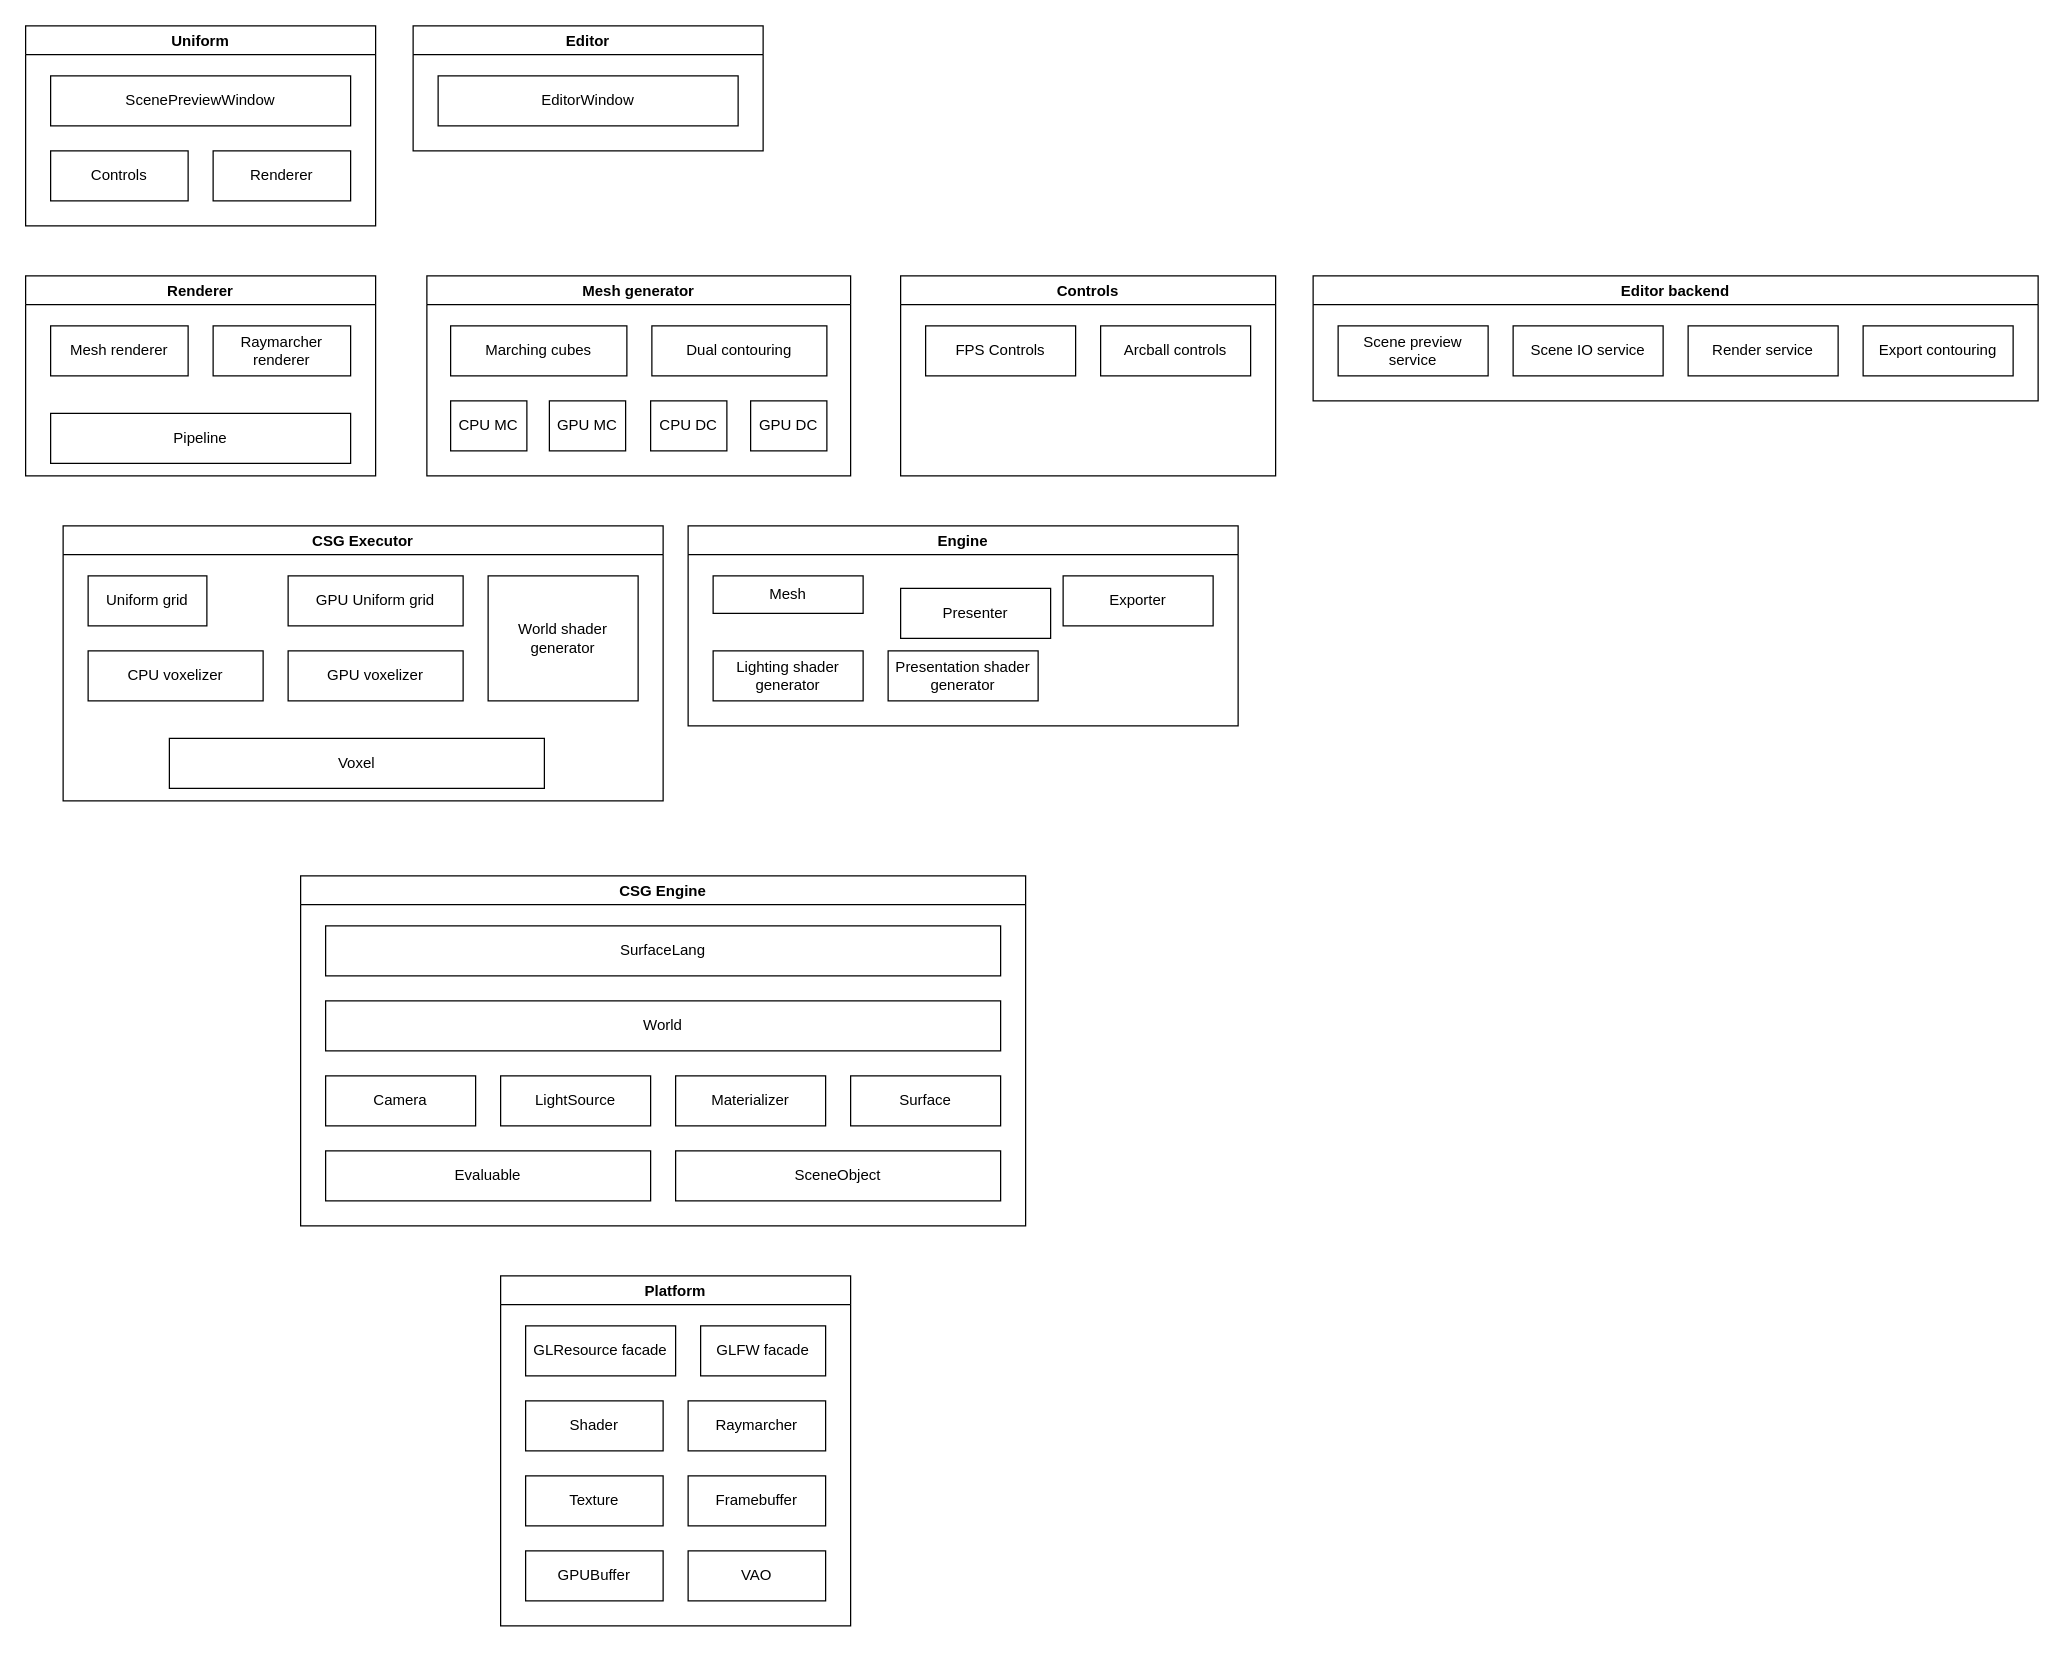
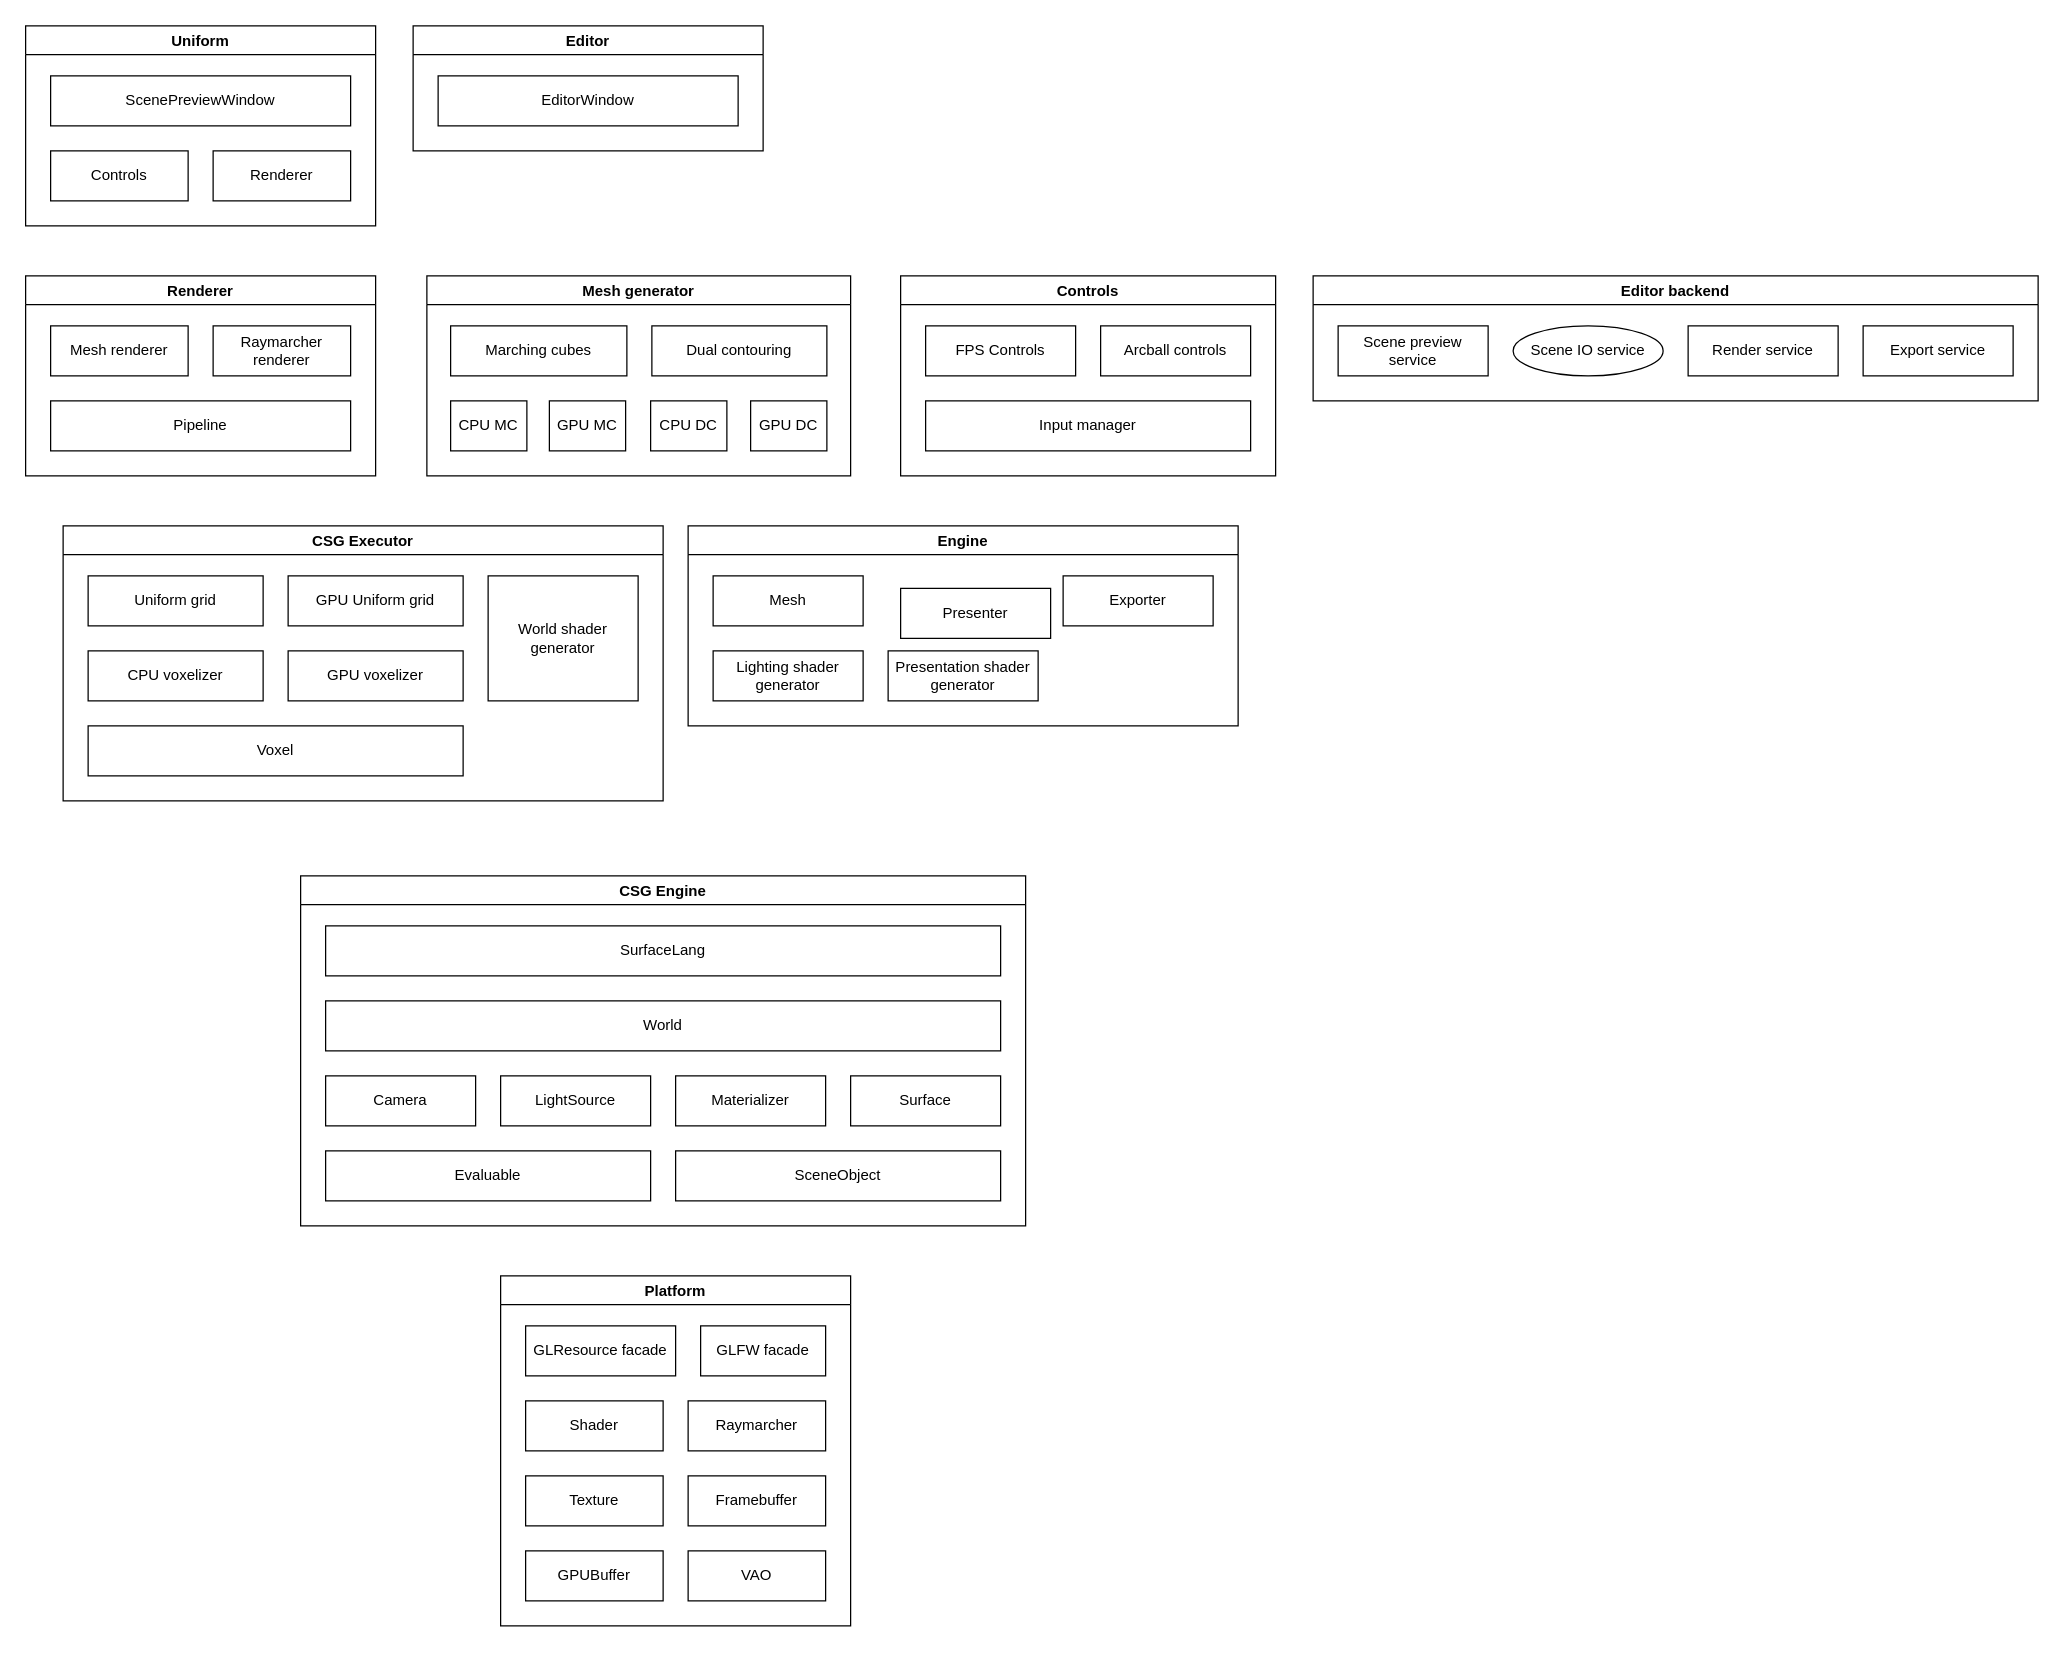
  <mxCell id="0" />
  <mxCell id="1" parent="0" />
  <mxCell id="2" value="Uniform" style="swimlane;" vertex="1" parent="1"><mxGeometry x="20" y="20" width="280" height="160" as="geometry" /></mxCell>
  <mxCell id="3" value="ScenePreviewWindow" style="rounded=0;whiteSpace=wrap;html=1;" vertex="1" parent="2"><mxGeometry x="20" y="40" width="240" height="40" as="geometry" /></mxCell>
  <mxCell id="4" value="Controls" style="rounded=0;whiteSpace=wrap;html=1;" vertex="1" parent="2"><mxGeometry x="20" y="100" width="110" height="40" as="geometry" /></mxCell>
  <mxCell id="5" value="Renderer" style="rounded=0;whiteSpace=wrap;html=1;" vertex="1" parent="2"><mxGeometry x="150" y="100" width="110" height="40" as="geometry" /></mxCell>
  <mxCell id="6" value="Platform" style="swimlane;" vertex="1" parent="1"><mxGeometry x="400" y="1020" width="280" height="280" as="geometry" /></mxCell>
  <mxCell id="7" value="GLResource facade" style="rounded=0;whiteSpace=wrap;html=1;" vertex="1" parent="6"><mxGeometry x="20" y="40" width="120" height="40" as="geometry" /></mxCell>
  <mxCell id="8" value="GLFW facade" style="rounded=0;whiteSpace=wrap;html=1;" vertex="1" parent="6"><mxGeometry x="160" y="40" width="100" height="40" as="geometry" /></mxCell>
  <mxCell id="9" value="Shader" style="rounded=0;whiteSpace=wrap;html=1;" vertex="1" parent="6"><mxGeometry x="20" y="100" width="110" height="40" as="geometry" /></mxCell>
  <mxCell id="10" value="Raymarcher" style="rounded=0;whiteSpace=wrap;html=1;" vertex="1" parent="6"><mxGeometry x="150" y="100" width="110" height="40" as="geometry" /></mxCell>
  <mxCell id="11" value="Texture" style="rounded=0;whiteSpace=wrap;html=1;" vertex="1" parent="6"><mxGeometry x="20" y="160" width="110" height="40" as="geometry" /></mxCell>
  <mxCell id="12" value="Framebuffer" style="rounded=0;whiteSpace=wrap;html=1;" vertex="1" parent="6"><mxGeometry x="150" y="160" width="110" height="40" as="geometry" /></mxCell>
  <mxCell id="13" value="GPUBuffer" style="rounded=0;whiteSpace=wrap;html=1;" vertex="1" parent="6"><mxGeometry x="20" y="220" width="110" height="40" as="geometry" /></mxCell>
  <mxCell id="14" value="VAO" style="rounded=0;whiteSpace=wrap;html=1;" vertex="1" parent="6"><mxGeometry x="150" y="220" width="110" height="40" as="geometry" /></mxCell>
  <mxCell id="15" value="Renderer" style="swimlane;" vertex="1" parent="1"><mxGeometry x="20" y="220" width="280" height="160" as="geometry" /></mxCell>
  <mxCell id="16" value="Mesh renderer" style="rounded=0;whiteSpace=wrap;html=1;" vertex="1" parent="15"><mxGeometry x="20" y="40" width="110" height="40" as="geometry" /></mxCell>
  <mxCell id="17" value="Raymarcher renderer" style="rounded=0;whiteSpace=wrap;html=1;" vertex="1" parent="15"><mxGeometry x="150" y="40" width="110" height="40" as="geometry" /></mxCell>
- <mxCell id="18" value="Pipeline" style="rounded=0;whiteSpace=wrap;html=1;" vertex="1" parent="15"><mxGeometry x="20" y="110" width="240" height="40" as="geometry" /></mxCell>
+ <mxCell id="18" value="Pipeline" style="rounded=0;whiteSpace=wrap;html=1;" vertex="1" parent="15"><mxGeometry x="20" y="100" width="240" height="40" as="geometry" /></mxCell>
  <mxCell id="19" value="CSG Engine" style="swimlane;" vertex="1" parent="1"><mxGeometry x="240" y="700" width="580" height="280" as="geometry" /></mxCell>
  <mxCell id="20" value="World" style="rounded=0;whiteSpace=wrap;html=1;" vertex="1" parent="19"><mxGeometry x="20" y="100" width="540" height="40" as="geometry" /></mxCell>
  <mxCell id="21" value="Evaluable" style="rounded=0;whiteSpace=wrap;html=1;" vertex="1" parent="19"><mxGeometry x="20" y="220" width="260" height="40" as="geometry" /></mxCell>
  <mxCell id="22" value="SurfaceLang" style="rounded=0;whiteSpace=wrap;html=1;" vertex="1" parent="19"><mxGeometry x="20" y="40" width="540" height="40" as="geometry" /></mxCell>
  <mxCell id="23" value="Camera" style="rounded=0;whiteSpace=wrap;html=1;" vertex="1" parent="19"><mxGeometry x="20" y="160" width="120" height="40" as="geometry" /></mxCell>
  <mxCell id="24" value="LightSource" style="rounded=0;whiteSpace=wrap;html=1;" vertex="1" parent="19"><mxGeometry x="160" y="160" width="120" height="40" as="geometry" /></mxCell>
  <mxCell id="25" value="SceneObject" style="rounded=0;whiteSpace=wrap;html=1;" vertex="1" parent="19"><mxGeometry x="300" y="220" width="260" height="40" as="geometry" /></mxCell>
  <mxCell id="26" value="Materializer" style="rounded=0;whiteSpace=wrap;html=1;" vertex="1" parent="1"><mxGeometry x="540" y="860" width="120" height="40" as="geometry" /></mxCell>
  <mxCell id="27" value="Surface" style="rounded=0;whiteSpace=wrap;html=1;" vertex="1" parent="1"><mxGeometry x="680" y="860" width="120" height="40" as="geometry" /></mxCell>
  <mxCell id="28" value="CSG Executor" style="swimlane;" vertex="1" parent="1"><mxGeometry x="50" y="420" width="480" height="220" as="geometry" /></mxCell>
- <mxCell id="29" value="Uniform grid" style="rounded=0;whiteSpace=wrap;html=1;" vertex="1" parent="28"><mxGeometry x="20" y="40" width="95" height="40" as="geometry" /></mxCell>
+ <mxCell id="29" value="Uniform grid" style="rounded=0;whiteSpace=wrap;html=1;" vertex="1" parent="28"><mxGeometry x="20" y="40" width="140" height="40" as="geometry" /></mxCell>
  <mxCell id="30" value="GPU Uniform grid" style="rounded=0;whiteSpace=wrap;html=1;" vertex="1" parent="28"><mxGeometry x="180" y="40" width="140" height="40" as="geometry" /></mxCell>
  <mxCell id="31" value="CPU voxelizer" style="rounded=0;whiteSpace=wrap;html=1;" vertex="1" parent="28"><mxGeometry x="20" y="100" width="140" height="40" as="geometry" /></mxCell>
  <mxCell id="32" value="GPU voxelizer" style="rounded=0;whiteSpace=wrap;html=1;" vertex="1" parent="28"><mxGeometry x="180" y="100" width="140" height="40" as="geometry" /></mxCell>
  <mxCell id="33" value="World shader generator" style="rounded=0;whiteSpace=wrap;html=1;" vertex="1" parent="28"><mxGeometry x="340" y="40" width="120" height="100" as="geometry" /></mxCell>
- <mxCell id="34" value="Voxel" style="rounded=0;whiteSpace=wrap;html=1;" vertex="1" parent="28"><mxGeometry x="85" y="170" width="300" height="40" as="geometry" /></mxCell>
+ <mxCell id="34" value="Voxel" style="rounded=0;whiteSpace=wrap;html=1;" vertex="1" parent="28"><mxGeometry x="20" y="160" width="300" height="40" as="geometry" /></mxCell>
  <mxCell id="35" value="Mesh generator" style="swimlane;" vertex="1" parent="1"><mxGeometry x="341" y="220" width="339" height="160" as="geometry" /></mxCell>
  <mxCell id="36" value="Marching cubes" style="rounded=0;whiteSpace=wrap;html=1;" vertex="1" parent="35"><mxGeometry x="19" y="40" width="141" height="40" as="geometry" /></mxCell>
  <mxCell id="37" value="Dual contouring" style="rounded=0;whiteSpace=wrap;html=1;" vertex="1" parent="35"><mxGeometry x="180" y="40" width="140" height="40" as="geometry" /></mxCell>
  <mxCell id="38" value="CPU MC" style="rounded=0;whiteSpace=wrap;html=1;" vertex="1" parent="35"><mxGeometry x="19" y="100" width="61" height="40" as="geometry" /></mxCell>
  <mxCell id="39" value="GPU MC" style="rounded=0;whiteSpace=wrap;html=1;" vertex="1" parent="35"><mxGeometry x="98" y="100" width="61" height="40" as="geometry" /></mxCell>
  <mxCell id="40" value="CPU DC" style="rounded=0;whiteSpace=wrap;html=1;" vertex="1" parent="35"><mxGeometry x="179" y="100" width="61" height="40" as="geometry" /></mxCell>
  <mxCell id="41" value="GPU DC" style="rounded=0;whiteSpace=wrap;html=1;" vertex="1" parent="35"><mxGeometry x="259" y="100" width="61" height="40" as="geometry" /></mxCell>
  <mxCell id="42" value="Engine" style="swimlane;" vertex="1" parent="1"><mxGeometry x="550" y="420" width="440" height="160" as="geometry" /></mxCell>
- <mxCell id="43" value="Mesh" style="rounded=0;whiteSpace=wrap;html=1;" vertex="1" parent="42"><mxGeometry x="20" y="40" width="120" height="30" as="geometry" /></mxCell>
+ <mxCell id="43" value="Mesh" style="rounded=0;whiteSpace=wrap;html=1;" vertex="1" parent="42"><mxGeometry x="20" y="40" width="120" height="40" as="geometry" /></mxCell>
  <mxCell id="44" value="Presenter" style="rounded=0;whiteSpace=wrap;html=1;" vertex="1" parent="42"><mxGeometry x="170" y="50" width="120" height="40" as="geometry" /></mxCell>
  <mxCell id="45" value="Exporter" style="rounded=0;whiteSpace=wrap;html=1;" vertex="1" parent="42"><mxGeometry x="300" y="40" width="120" height="40" as="geometry" /></mxCell>
  <mxCell id="46" value="Lighting shader generator" style="rounded=0;whiteSpace=wrap;html=1;" vertex="1" parent="42"><mxGeometry x="20" y="100" width="120" height="40" as="geometry" /></mxCell>
  <mxCell id="47" value="Presentation shader generator" style="rounded=0;whiteSpace=wrap;html=1;" vertex="1" parent="42"><mxGeometry x="160" y="100" width="120" height="40" as="geometry" /></mxCell>
  <mxCell id="48" value="Controls" style="swimlane;" vertex="1" parent="1"><mxGeometry x="720" y="220" width="300" height="160" as="geometry" /></mxCell>
  <mxCell id="49" value="FPS Controls" style="rounded=0;whiteSpace=wrap;html=1;" vertex="1" parent="48"><mxGeometry x="20" y="40" width="120" height="40" as="geometry" /></mxCell>
  <mxCell id="50" value="Arcball controls" style="rounded=0;whiteSpace=wrap;html=1;" vertex="1" parent="48"><mxGeometry x="160" y="40" width="120" height="40" as="geometry" /></mxCell>
+ <mxCell id="51" value="Input manager" style="rounded=0;whiteSpace=wrap;html=1;" vertex="1" parent="48"><mxGeometry x="20" y="100" width="260" height="40" as="geometry" /></mxCell>
  <mxCell id="52" value="Editor backend" style="swimlane;" vertex="1" parent="1"><mxGeometry x="1050" y="220" width="580" height="100" as="geometry" /></mxCell>
  <mxCell id="53" value="Scene preview service" style="rounded=0;whiteSpace=wrap;html=1;" vertex="1" parent="52"><mxGeometry x="20" y="40" width="120" height="40" as="geometry" /></mxCell>
- <mxCell id="54" value="Scene IO service" style="rounded=0;whiteSpace=wrap;html=1;" vertex="1" parent="52"><mxGeometry x="160" y="40" width="120" height="40" as="geometry" /></mxCell>
+ <mxCell id="54" value="Scene IO service" style="ellipse;whiteSpace=wrap;html=1;" vertex="1" parent="52"><mxGeometry x="160" y="40" width="120" height="40" as="geometry" /></mxCell>
  <mxCell id="55" value="Render service" style="rounded=0;whiteSpace=wrap;html=1;" vertex="1" parent="52"><mxGeometry x="300" y="40" width="120" height="40" as="geometry" /></mxCell>
- <mxCell id="56" value="Export contouring" style="rounded=0;whiteSpace=wrap;html=1;" vertex="1" parent="52"><mxGeometry x="440" y="40" width="120" height="40" as="geometry" /></mxCell>
+ <mxCell id="56" value="Export service" style="rounded=0;whiteSpace=wrap;html=1;" vertex="1" parent="52"><mxGeometry x="440" y="40" width="120" height="40" as="geometry" /></mxCell>
  <mxCell id="57" value="Editor" style="swimlane;" vertex="1" parent="1"><mxGeometry x="330" y="20" width="280" height="100" as="geometry" /></mxCell>
  <mxCell id="58" value="EditorWindow" style="rounded=0;whiteSpace=wrap;html=1;" vertex="1" parent="57"><mxGeometry x="20" y="40" width="240" height="40" as="geometry" /></mxCell>
